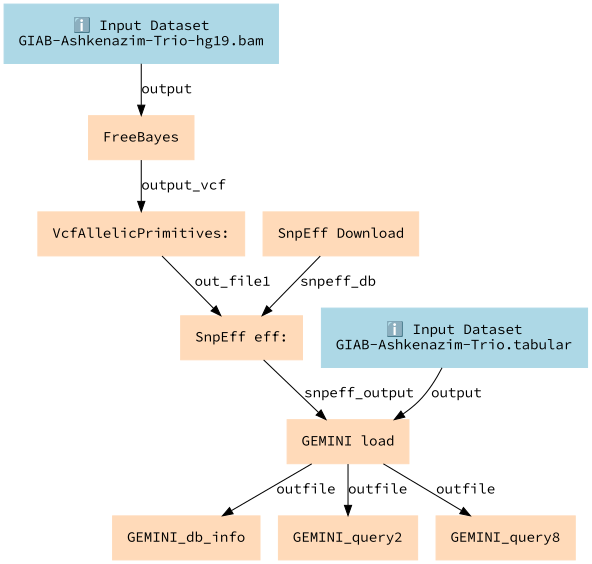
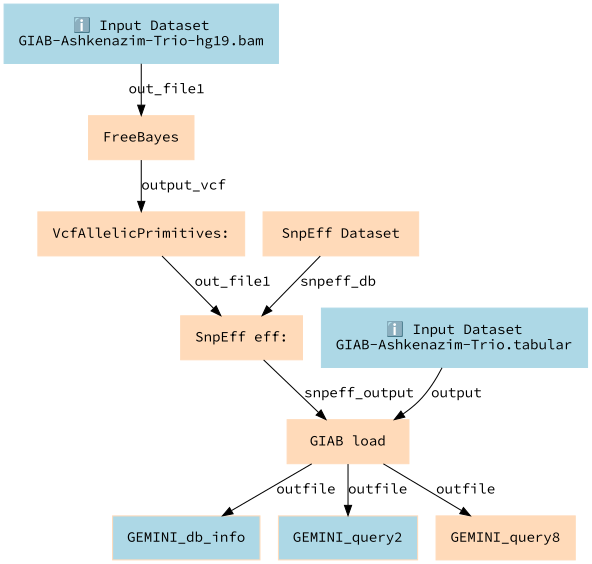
  digraph {
    fontname="Source Code Pro"
    node [color=peachpuff fontname="Source Code Pro" margin="0.2,0.2" shape=box style=filled]
    edge [fontname="Source Code Pro"]
    n1 [color=lightblue label="ℹ️ Input Dataset\nGIAB-Ashkenazim-Trio-hg19.bam"]
    n2 [label=FreeBayes]
    n3 [label="VcfAllelicPrimitives:"]
-   n4 [label="SnpEff Download"]
+   n4 [label="SnpEff Dataset"]
    n5 [label="SnpEff eff:"]
-   n6 [label="GEMINI load"]
+   n6 [label="GIAB load"]
    n7 [color=lightblue label="ℹ️ Input Dataset\nGIAB-Ashkenazim-Trio.tabular"]
-   n8 [label=GEMINI_db_info]
-   n9 [label=GEMINI_query2]
+   n8 [label=GEMINI_db_info fillcolor=lightblue]
+   n9 [label=GEMINI_query2 fillcolor=lightblue]
    n10 [label=GEMINI_query8]
-   n1 -> n2 [label=output]
+   n1 -> n2 [label=out_file1]
    n2 -> n3 [label=output_vcf]
    n3 -> n5 [label=out_file1]
    n4 -> n5 [label=snpeff_db]
    n5 -> n6 [label=snpeff_output]
    n6 -> n8 [label=outfile]
    n6 -> n9 [label=outfile]
    n6 -> n10 [label=outfile]
    n7 -> n6 [label=output]
  }
